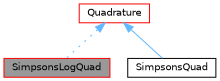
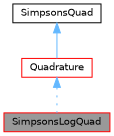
  digraph {
    node [color=red fillcolor=white fontname=Helvetica fontsize=10 shape=box style=filled]
    edge [color=steelblue1 dir=back fontname=Helvetica fontsize=10 labelfontname=Helvetica labelfontsize=10]
    n1 [fillcolor=grey60 fontcolor=black height=0.2 label=SimpsonsLogQuad width=0.4]
    n2 [color=black height=0.2 label=SimpsonsQuad width=0.4]
    n3 [height=0.2 label=Quadrature width=0.4]
    n3 -> n1 [style=dotted]
-   n3 -> n2 [style=solid]
+   n2 -> n3 [style=solid]
  }
